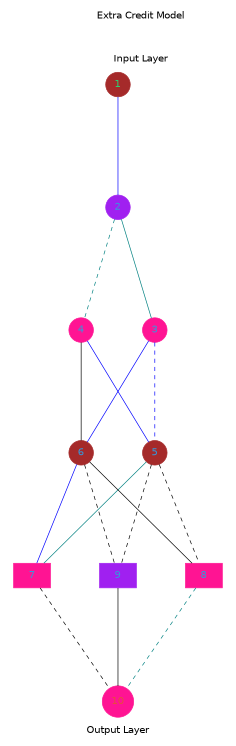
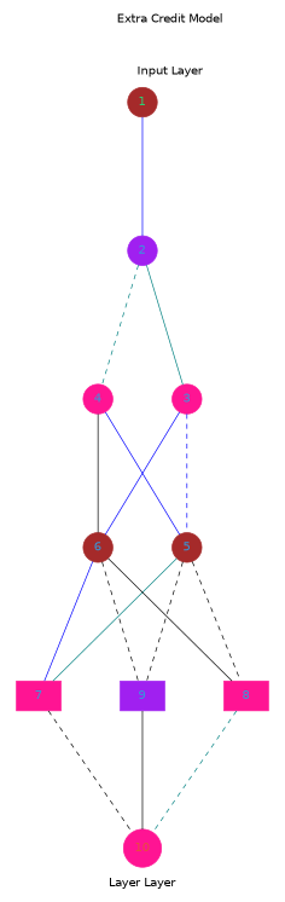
  digraph {
    arrowShape=none
    nodesep=1
    ranksep=2
    splines=false
    fontname="DejaVu Sans"
    node [color=deeppink fontcolor="#3498db" shape=circle style=filled fontname="DejaVu Sans"]
    edge [arrowhead=none color=black style=solid fontname="DejaVu Sans"]
    2 [color=purple]
    1 [color=brown fontcolor="#2ecc71"]
    3
    4
    5 [color=brown]
    6 [color=brown]
    7 [shape=box]
    8 [shape=box]
    9 [color=purple shape=box]
    10 [fontcolor="#e74c3c"]
    subgraph cluster_1 {
      color=white
      labeljust=right
      labelloc=b
      rank=same
      2
    }
    subgraph cluster_2 {
      color=white
      label="Extra Credit Model\n\n\n\nInput Layer"
      rank=same
      1
    }
    subgraph cluster_3 {
      color=white
      labeljust=right
      labelloc=b
      rank=same
      3
      4
    }
    subgraph cluster_4 {
      color=white
      labeljust=right
      labelloc=b
      rank=same
      5
      6
    }
    subgraph cluster_5 {
      color=white
      labeljust=right
      labelloc=b
      rank=same
      7
      8
      9
    }
    subgraph cluster_6 {
      color=white
-     label="Output Layer"
+     label="Layer Layer"
      labeljust=1
      labelloc=bottom
      rank=same
      10
    }
    2 -> 3 [color=teal]
    2 -> 4 [color=teal style=dashed]
    1 -> 2 [color=blue]
    3 -> 5 [color=blue style=dashed]
    3 -> 6 [color=blue]
    4 -> 5 [color=blue]
    4 -> 6
    5 -> 7 [color=teal]
    5 -> 8 [style=dashed]
    5 -> 9 [style=dashed]
    6 -> 7 [color=blue]
    6 -> 8
    6 -> 9 [style=dashed]
    7 -> 10 [style=dashed]
    8 -> 10 [color=teal style=dashed]
    9 -> 10
  }
